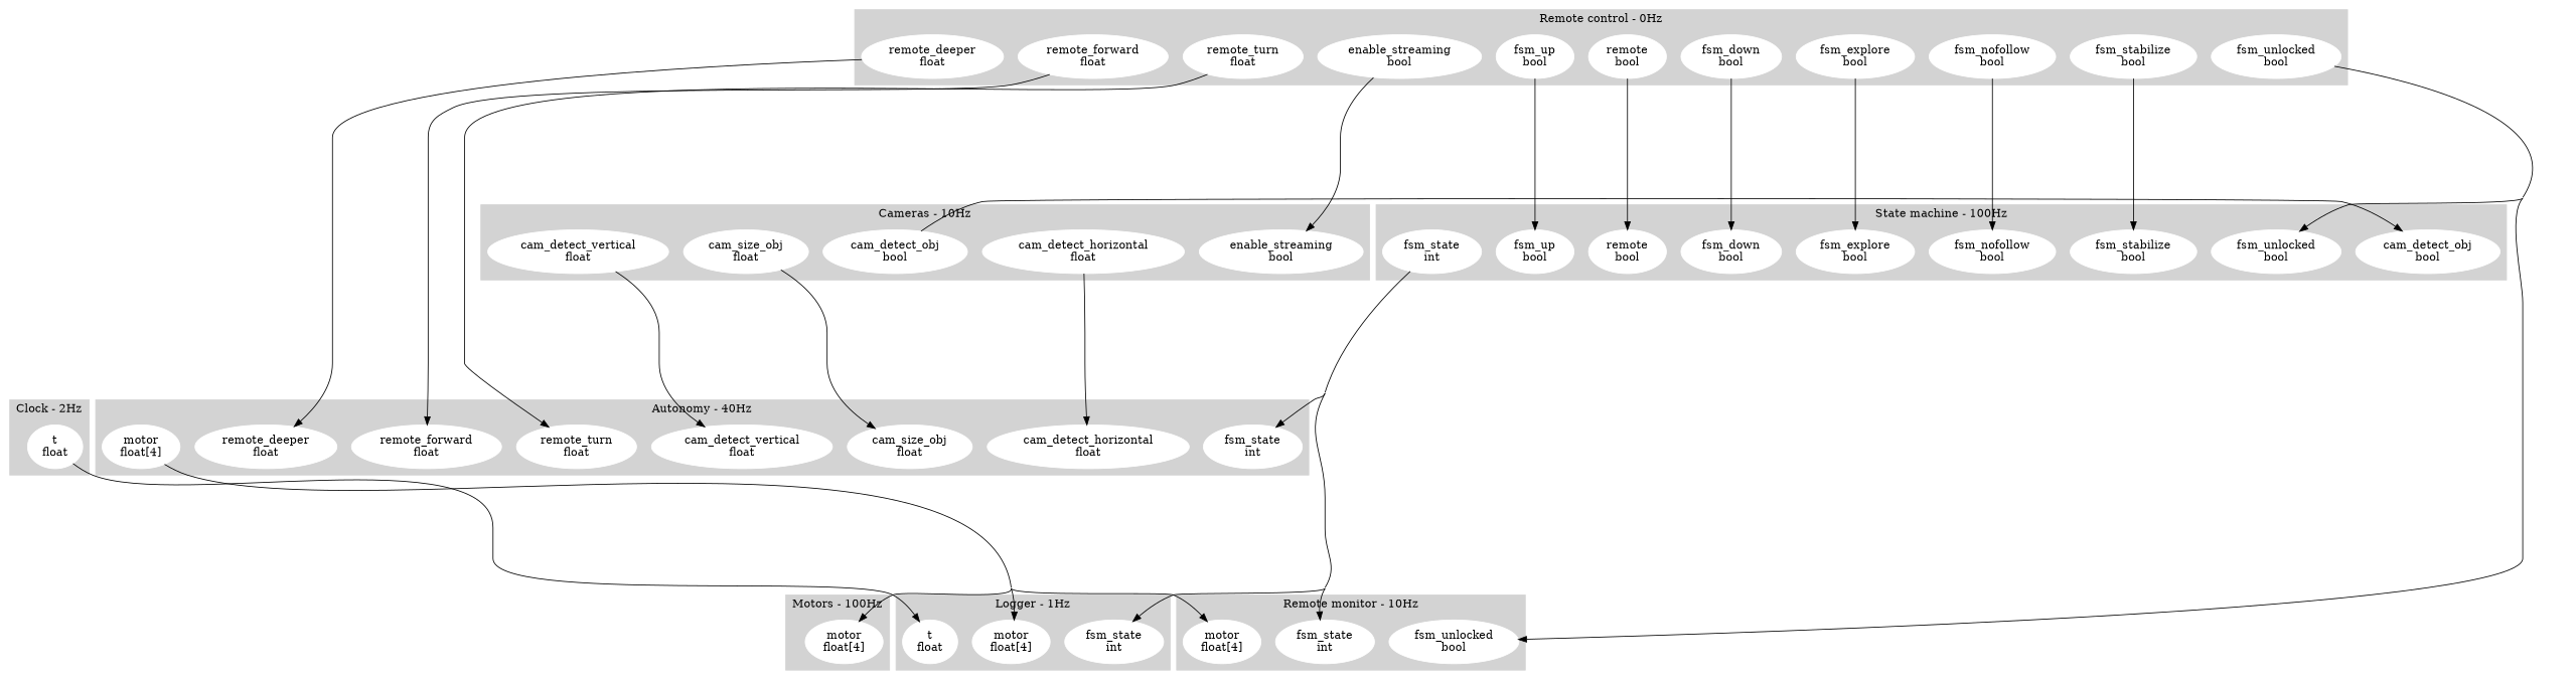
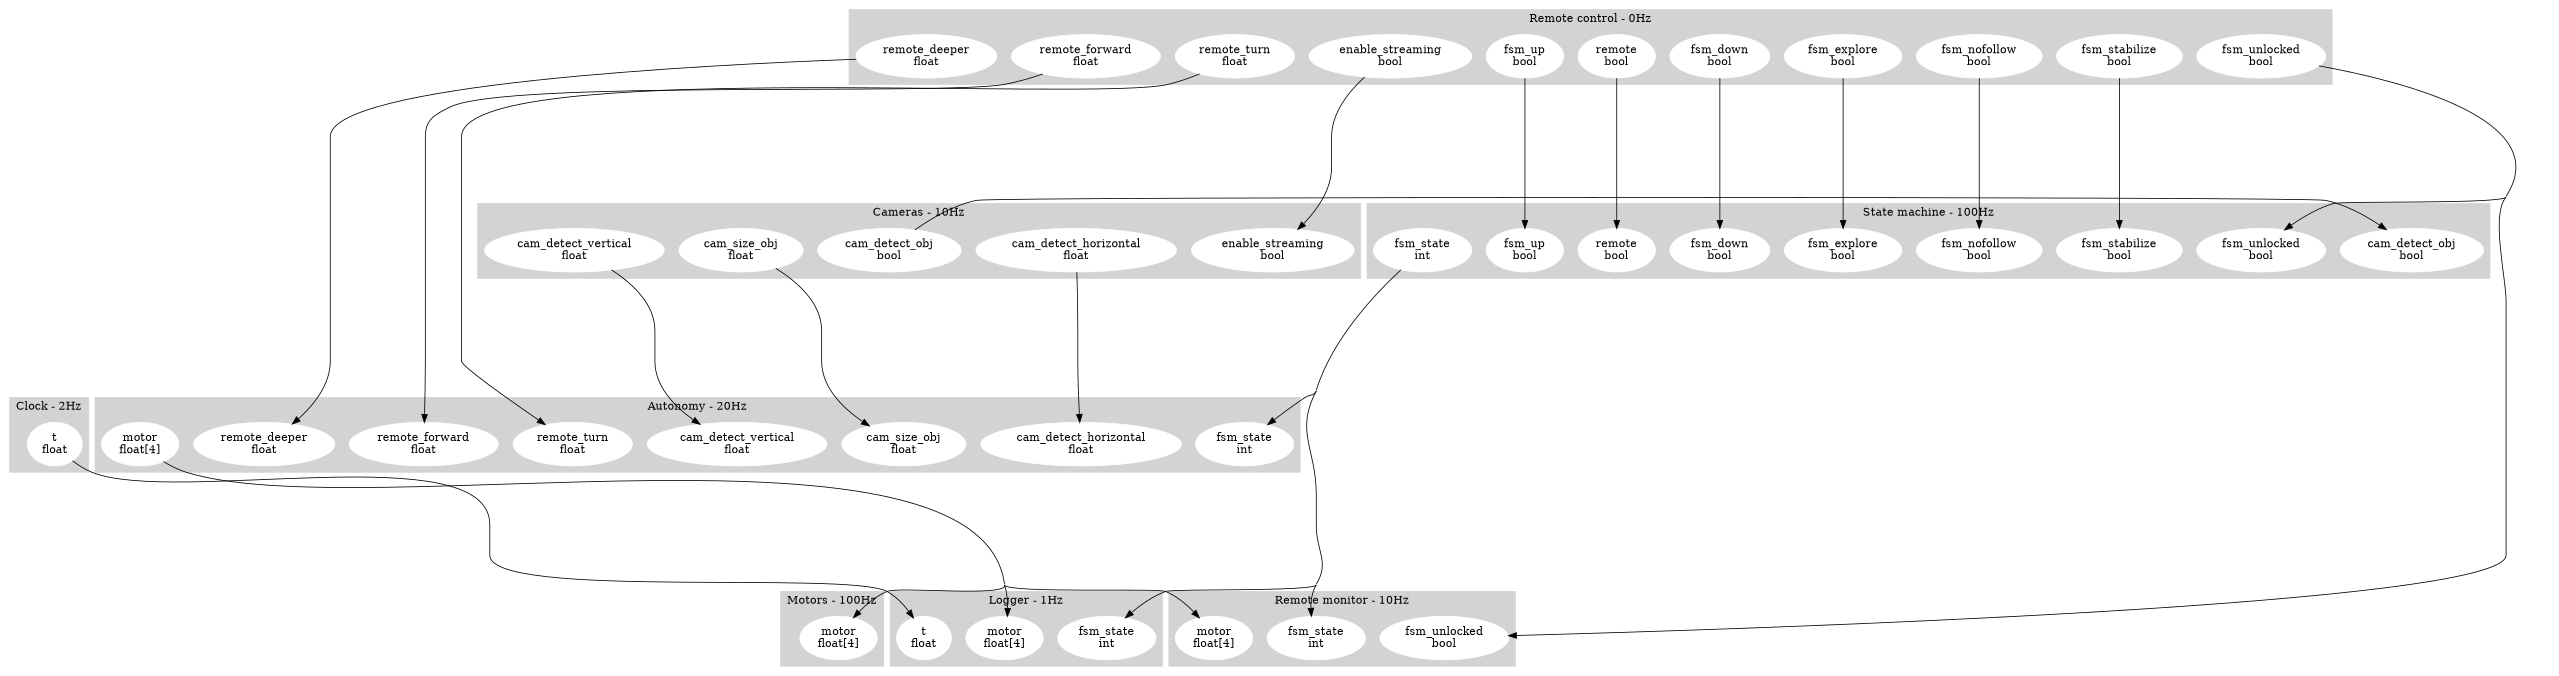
  digraph {
    concentrate=true
    node [color=white style=filled]
    edge [minlen=5]
    n1 [label="cam_detect_horizontal\nfloat"]
    n2 [label="cam_detect_vertical\nfloat"]
    n3 [label="cam_size_obj\nfloat"]
    n4 [label="fsm_state\nint"]
    n5 [label="remote_deeper\nfloat"]
    n6 [label="remote_forward\nfloat"]
    n7 [label="remote_turn\nfloat"]
    n8 [label="motor\nfloat[4]"]
    n9 [label="enable_streaming\nbool"]
    n10 [label="cam_detect_horizontal\nfloat"]
    n11 [label="cam_detect_obj\nbool"]
    n12 [label="cam_detect_vertical\nfloat"]
    n13 [label="cam_size_obj\nfloat"]
    n14 [label="t\nfloat"]
    n15 [label="fsm_state\nint"]
    n16 [label="motor\nfloat[4]"]
    n17 [label="t\nfloat"]
    n18 [label="motor\nfloat[4]"]
    n19 [label="enable_streaming\nbool"]
    n20 [label="fsm_down\nbool"]
    n21 [label="fsm_explore\nbool"]
    n22 [label="fsm_nofollow\nbool"]
    n23 [label="fsm_stabilize\nbool"]
    n24 [label="fsm_unlocked\nbool"]
    n25 [label="fsm_up\nbool"]
    n26 [label="remote\nbool"]
    n27 [label="remote_deeper\nfloat"]
    n28 [label="remote_forward\nfloat"]
    n29 [label="remote_turn\nfloat"]
    n30 [label="fsm_state\nint"]
    n31 [label="fsm_unlocked\nbool"]
    n32 [label="motor\nfloat[4]"]
    n33 [label="cam_detect_obj\nbool"]
    n34 [label="fsm_down\nbool"]
    n35 [label="fsm_explore\nbool"]
    n36 [label="fsm_nofollow\nbool"]
    n37 [label="fsm_stabilize\nbool"]
    n38 [label="fsm_unlocked\nbool"]
    n39 [label="fsm_up\nbool"]
    n40 [label="remote\nbool"]
    n41 [label="fsm_state\nint"]
    subgraph cluster_1 {
      color=lightgrey
-     label="Autonomy - 40Hz"
+     label="Autonomy - 20Hz"
      style=filled
      n1
      n2
      n3
      n4
      n5
      n6
      n7
      n8
    }
    subgraph cluster_2 {
      color=lightgrey
      label="Cameras - 10Hz"
      style=filled
      n9
      n10
      n11
      n12
      n13
    }
    subgraph cluster_3 {
      color=lightgrey
      label="Clock - 2Hz"
      style=filled
      n14
    }
    subgraph cluster_4 {
      color=lightgrey
      label="Logger - 1Hz"
      style=filled
      n15
      n16
      n17
    }
    subgraph cluster_5 {
      color=lightgrey
      label="Motors - 100Hz"
      style=filled
      n18
    }
    subgraph cluster_6 {
      color=lightgrey
      label="Remote control - 0Hz"
      style=filled
      n19
      n20
      n21
      n22
      n23
      n24
      n25
      n26
      n27
      n28
      n29
    }
    subgraph cluster_7 {
      color=lightgrey
      label="Remote monitor - 10Hz"
      style=filled
      n30
      n31
      n32
    }
    subgraph cluster_8 {
      color=lightgrey
      label="State machine - 100Hz"
      style=filled
      n33
      n34
      n35
      n36
      n37
      n38
      n39
      n40
      n41
    }
    n8 -> n16
    n8 -> n18
    n8 -> n32
    n10 -> n1
    n11 -> n33
    n12 -> n2
    n13 -> n3
    n14 -> n17
    n19 -> n9
    n20 -> n34
    n21 -> n35
    n22 -> n36
    n23 -> n37
    n24 -> n31
    n24 -> n38
    n25 -> n39
    n26 -> n40
    n27 -> n5
    n28 -> n6
    n29 -> n7
    n41 -> n4
    n41 -> n15
    n41 -> n30
  }
